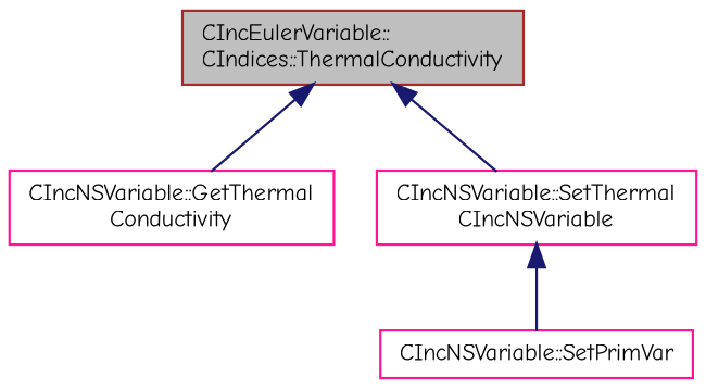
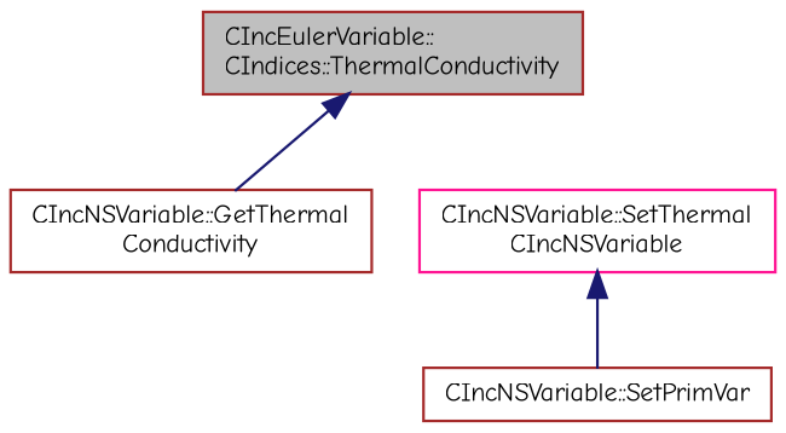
  digraph {
    fontname="Comic Neue"
    rankdir=TB
    node [color=brown fillcolor=white fontname="Comic Neue" fontsize=10 shape=record style=filled]
    edge [color=midnightblue dir=back fontname="Comic Neue" fontsize=10 labelfontname=Helvetica labelfontsize=10 style=solid]
    n1 [fillcolor=grey75 fontcolor=black height=0.2 label="CIncEulerVariable::\lCIndices::ThermalConductivity" width=0.4]
-   n2 [color=deeppink height=0.2 label="CIncNSVariable::GetThermal\lConductivity" width=0.4]
+   n2 [height=0.2 label="CIncNSVariable::GetThermal\lConductivity" width=0.4]
    n3 [color=deeppink height=0.2 label="CIncNSVariable::SetThermal\lCIncNSVariable" width=0.4]
-   n4 [color=deeppink height=0.2 label="CIncNSVariable::SetPrimVar" width=0.4]
+   n4 [height=0.2 label="CIncNSVariable::SetPrimVar" width=0.4]
    n1 -> n2
-   n1 -> n3
    n3 -> n4
  }
